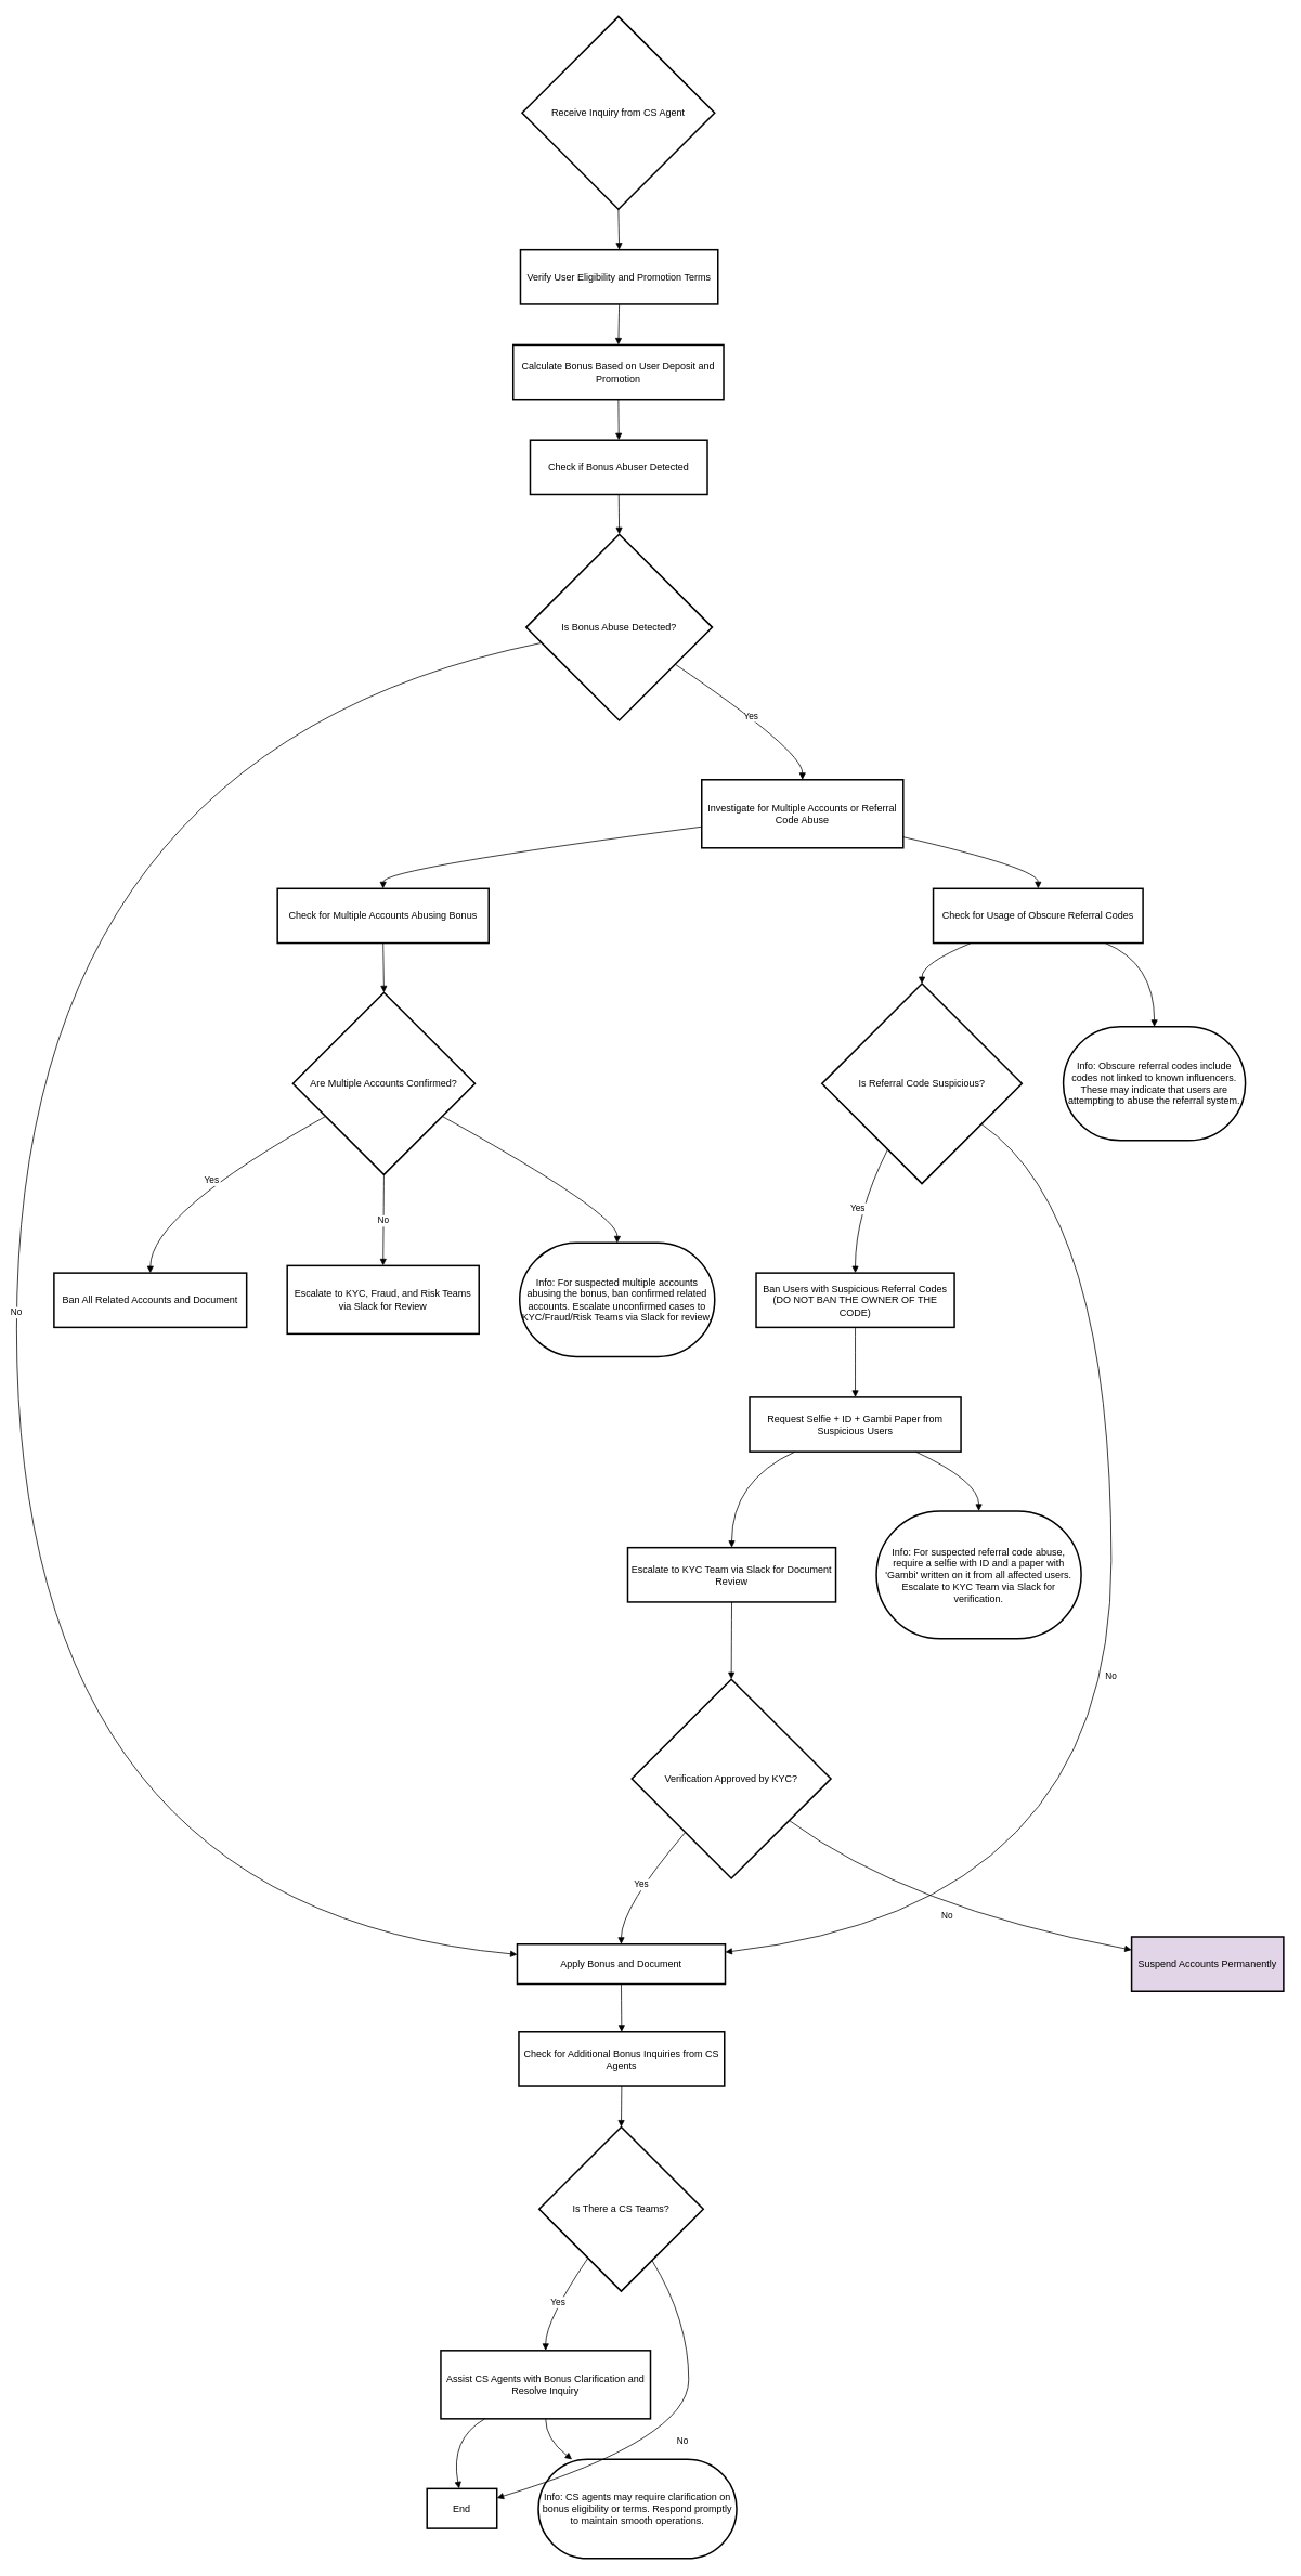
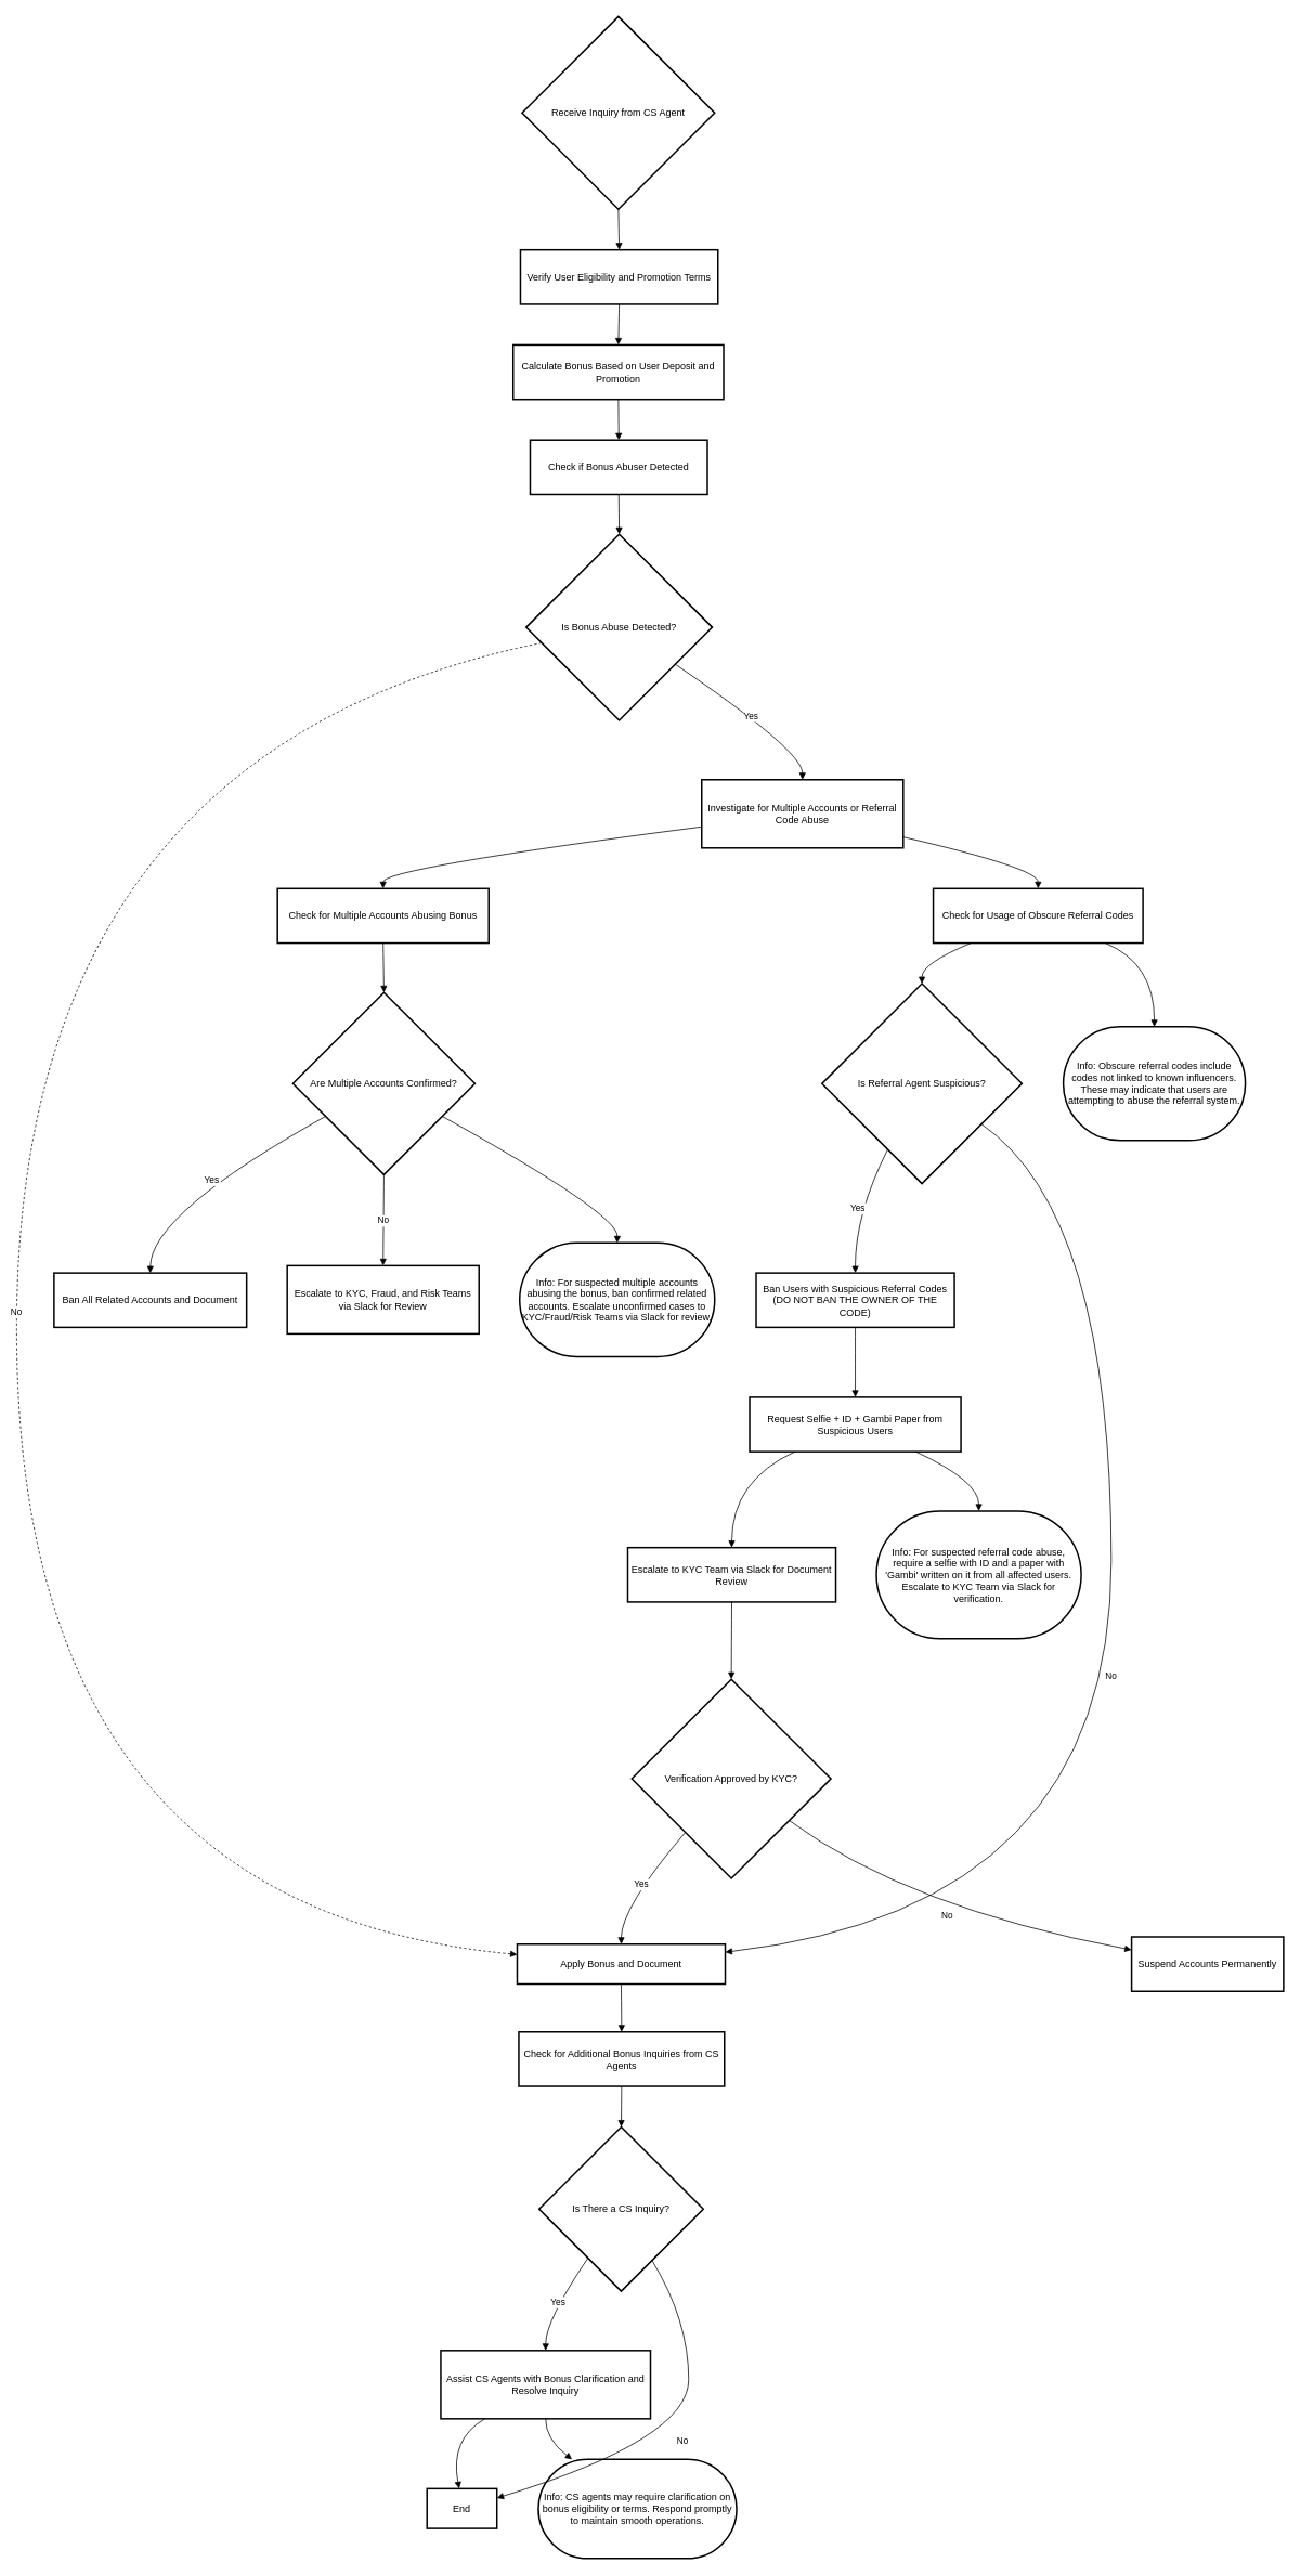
  <mxCell id="0" />
  <mxCell id="1" parent="0" />
  <mxCell id="2" value="Receive Inquiry from CS Agent" style="rhombus;strokeWidth=2;whiteSpace=wrap;" parent="1" vertex="1"><mxGeometry x="642" y="20" width="237" height="237" as="geometry" /></mxCell>
  <mxCell id="3" value="Verify User Eligibility and Promotion Terms" style="whiteSpace=wrap;strokeWidth=2;" parent="1" vertex="1"><mxGeometry x="640" y="307" width="243" height="67" as="geometry" /></mxCell>
  <mxCell id="4" value="Calculate Bonus Based on User Deposit and Promotion" style="whiteSpace=wrap;strokeWidth=2;" parent="1" vertex="1"><mxGeometry x="631" y="424" width="259" height="67" as="geometry" /></mxCell>
  <mxCell id="5" value="Check if Bonus Abuser Detected" style="whiteSpace=wrap;strokeWidth=2;" parent="1" vertex="1"><mxGeometry x="652" y="541" width="218" height="67" as="geometry" /></mxCell>
  <mxCell id="6" value="Is Bonus Abuse Detected?" style="rhombus;strokeWidth=2;whiteSpace=wrap;" parent="1" vertex="1"><mxGeometry x="647" y="657" width="229" height="229" as="geometry" /></mxCell>
  <mxCell id="7" value="Apply Bonus and Document" style="whiteSpace=wrap;strokeWidth=2;" parent="1" vertex="1"><mxGeometry x="636" y="2392" width="256" height="49" as="geometry" /></mxCell>
  <mxCell id="8" value="Investigate for Multiple Accounts or Referral Code Abuse" style="whiteSpace=wrap;strokeWidth=2;" parent="1" vertex="1"><mxGeometry x="863" y="959" width="248" height="84" as="geometry" /></mxCell>
  <mxCell id="9" value="Check for Multiple Accounts Abusing Bonus" style="whiteSpace=wrap;strokeWidth=2;" parent="1" vertex="1"><mxGeometry x="341" y="1093" width="260" height="67" as="geometry" /></mxCell>
  <mxCell id="10" value="Are Multiple Accounts Confirmed?" style="rhombus;strokeWidth=2;whiteSpace=wrap;" parent="1" vertex="1"><mxGeometry x="360" y="1221" width="224" height="224" as="geometry" /></mxCell>
  <mxCell id="11" value="Ban All Related Accounts and Document" style="whiteSpace=wrap;strokeWidth=2;" parent="1" vertex="1"><mxGeometry x="66" y="1566" width="237" height="67" as="geometry" /></mxCell>
  <mxCell id="12" value="Escalate to KYC, Fraud, and Risk Teams via Slack for Review" style="whiteSpace=wrap;strokeWidth=2;" parent="1" vertex="1"><mxGeometry x="353" y="1557" width="236" height="84" as="geometry" /></mxCell>
  <mxCell id="13" value="Check for Usage of Obscure Referral Codes" style="whiteSpace=wrap;strokeWidth=2;" parent="1" vertex="1"><mxGeometry x="1148" y="1093" width="258" height="67" as="geometry" /></mxCell>
- <mxCell id="14" value="Is Referral Code Suspicious?" style="rhombus;strokeWidth=2;whiteSpace=wrap;" parent="1" vertex="1"><mxGeometry x="1011" y="1210" width="246" height="246" as="geometry" /></mxCell>
+ <mxCell id="14" value="Is Referral Agent Suspicious?" style="rhombus;strokeWidth=2;whiteSpace=wrap;" parent="1" vertex="1"><mxGeometry x="1011" y="1210" width="246" height="246" as="geometry" /></mxCell>
  <mxCell id="15" value="Ban Users with Suspicious Referral Codes&#10;(DO NOT BAN THE OWNER OF THE CODE)" style="whiteSpace=wrap;strokeWidth=2;" parent="1" vertex="1"><mxGeometry x="930" y="1566" width="244" height="67" as="geometry" /></mxCell>
  <mxCell id="16" value="Request Selfie + ID + Gambi Paper from Suspicious Users" style="whiteSpace=wrap;strokeWidth=2;" parent="1" vertex="1"><mxGeometry x="922" y="1719" width="260" height="67" as="geometry" /></mxCell>
  <mxCell id="17" value="Escalate to KYC Team via Slack for Document Review" style="whiteSpace=wrap;strokeWidth=2;" parent="1" vertex="1"><mxGeometry x="772" y="1904" width="256" height="67" as="geometry" /></mxCell>
  <mxCell id="18" value="Verification Approved by KYC?" style="rhombus;strokeWidth=2;whiteSpace=wrap;" parent="1" vertex="1"><mxGeometry x="777" y="2066" width="245" height="245" as="geometry" /></mxCell>
- <mxCell id="19" value="Suspend Accounts Permanently" style="whiteSpace=wrap;strokeWidth=2;fillColor=#e1d5e7;" parent="1" vertex="1"><mxGeometry x="1392" y="2383" width="187" height="67" as="geometry" /></mxCell>
+ <mxCell id="19" value="Suspend Accounts Permanently" style="whiteSpace=wrap;strokeWidth=2;" parent="1" vertex="1"><mxGeometry x="1392" y="2383" width="187" height="67" as="geometry" /></mxCell>
  <mxCell id="20" value="Check for Additional Bonus Inquiries from CS Agents" style="whiteSpace=wrap;strokeWidth=2;" parent="1" vertex="1"><mxGeometry x="638" y="2500" width="253" height="67" as="geometry" /></mxCell>
- <mxCell id="21" value="Is There a CS Teams?" style="rhombus;strokeWidth=2;whiteSpace=wrap;" parent="1" vertex="1"><mxGeometry x="663" y="2617" width="202" height="202" as="geometry" /></mxCell>
+ <mxCell id="21" value="Is There a CS Inquiry?" style="rhombus;strokeWidth=2;whiteSpace=wrap;" parent="1" vertex="1"><mxGeometry x="663" y="2617" width="202" height="202" as="geometry" /></mxCell>
  <mxCell id="22" value="Assist CS Agents with Bonus Clarification and Resolve Inquiry" style="whiteSpace=wrap;strokeWidth=2;" parent="1" vertex="1"><mxGeometry x="542" y="2892" width="258" height="84" as="geometry" /></mxCell>
  <mxCell id="23" value="End" style="whiteSpace=wrap;strokeWidth=2;" parent="1" vertex="1"><mxGeometry x="525" y="3062" width="86" height="49" as="geometry" /></mxCell>
  <mxCell id="24" value="Info: For suspected multiple accounts abusing the bonus, ban confirmed related accounts. Escalate unconfirmed cases to KYC/Fraud/Risk Teams via Slack for review." style="rounded=1;whiteSpace=wrap;arcSize=50;strokeWidth=2;" parent="1" vertex="1"><mxGeometry x="639" y="1529" width="240" height="140" as="geometry" /></mxCell>
  <mxCell id="25" value="Info: Obscure referral codes include codes not linked to known influencers. These may indicate that users are attempting to abuse the referral system." style="rounded=1;whiteSpace=wrap;arcSize=50;strokeWidth=2;" parent="1" vertex="1"><mxGeometry x="1308" y="1263" width="224" height="140" as="geometry" /></mxCell>
  <mxCell id="26" value="Info: For suspected referral code abuse, require a selfie with ID and a paper with 'Gambi' written on it from all affected users. Escalate to KYC Team via Slack for verification." style="rounded=1;whiteSpace=wrap;arcSize=50;strokeWidth=2;" parent="1" vertex="1"><mxGeometry x="1078" y="1859" width="252" height="157" as="geometry" /></mxCell>
  <mxCell id="27" value="Info: CS agents may require clarification on bonus eligibility or terms. Respond promptly to maintain smooth operations." style="rounded=1;whiteSpace=wrap;arcSize=50;strokeWidth=2;" parent="1" vertex="1"><mxGeometry x="662" y="3026" width="244" height="122" as="geometry" /></mxCell>
  <mxCell id="28" value="" style="curved=1;startArrow=none;endArrow=block;exitX=0.5;exitY=1;entryX=0.5;entryY=0;rounded=0;" parent="1" source="2" target="3" edge="1"><mxGeometry relative="1" as="geometry"><Array as="points" /></mxGeometry></mxCell>
  <mxCell id="29" value="" style="curved=1;startArrow=none;endArrow=block;exitX=0.5;exitY=1;entryX=0.5;entryY=0;rounded=0;" parent="1" source="3" target="4" edge="1"><mxGeometry relative="1" as="geometry"><Array as="points" /></mxGeometry></mxCell>
  <mxCell id="30" value="" style="curved=1;startArrow=none;endArrow=block;exitX=0.5;exitY=0.99;entryX=0.5;entryY=-0.01;rounded=0;" parent="1" source="4" target="5" edge="1"><mxGeometry relative="1" as="geometry"><Array as="points" /></mxGeometry></mxCell>
  <mxCell id="31" value="" style="curved=1;startArrow=none;endArrow=block;exitX=0.5;exitY=0.99;entryX=0.5;entryY=0;rounded=0;" parent="1" source="5" target="6" edge="1"><mxGeometry relative="1" as="geometry"><Array as="points" /></mxGeometry></mxCell>
- <mxCell id="32" value="No" style="curved=1;startArrow=none;endArrow=block;exitX=0;exitY=0.6;entryX=0;entryY=0.26;rounded=0;" parent="1" source="6" target="7" edge="1"><mxGeometry relative="1" as="geometry"><Array as="points"><mxPoint x="20" y="923" /><mxPoint x="20" y="2347" /></Array></mxGeometry></mxCell>
+ <mxCell id="32" value="No" style="curved=1;startArrow=none;endArrow=block;exitX=0;exitY=0.6;entryX=0;entryY=0.26;rounded=0;dashed=1;" parent="1" source="6" target="7" edge="1"><mxGeometry relative="1" as="geometry"><Array as="points"><mxPoint x="20" y="923" /><mxPoint x="20" y="2347" /></Array></mxGeometry></mxCell>
  <mxCell id="33" value="Yes" style="curved=1;startArrow=none;endArrow=block;exitX=1;exitY=0.83;entryX=0.5;entryY=0;rounded=0;" parent="1" source="6" target="8" edge="1"><mxGeometry relative="1" as="geometry"><Array as="points"><mxPoint x="987" y="923" /></Array></mxGeometry></mxCell>
  <mxCell id="34" value="" style="curved=1;startArrow=none;endArrow=block;exitX=0;exitY=0.69;entryX=0.5;entryY=0;rounded=0;" parent="1" source="8" target="9" edge="1"><mxGeometry relative="1" as="geometry"><Array as="points"><mxPoint x="471" y="1068" /></Array></mxGeometry></mxCell>
  <mxCell id="35" value="" style="curved=1;startArrow=none;endArrow=block;exitX=0.5;exitY=1;entryX=0.5;entryY=0;rounded=0;" parent="1" source="9" target="10" edge="1"><mxGeometry relative="1" as="geometry"><Array as="points" /></mxGeometry></mxCell>
  <mxCell id="36" value="Yes" style="curved=1;startArrow=none;endArrow=block;exitX=0;exitY=0.78;entryX=0.5;entryY=0;rounded=0;" parent="1" source="10" target="11" edge="1"><mxGeometry relative="1" as="geometry"><Array as="points"><mxPoint x="185" y="1493" /></Array></mxGeometry></mxCell>
  <mxCell id="37" value="No" style="curved=1;startArrow=none;endArrow=block;exitX=0.5;exitY=1;entryX=0.5;entryY=0;rounded=0;" parent="1" source="10" target="12" edge="1"><mxGeometry relative="1" as="geometry"><Array as="points" /></mxGeometry></mxCell>
  <mxCell id="38" value="" style="curved=1;startArrow=none;endArrow=block;exitX=1;exitY=0.84;entryX=0.5;entryY=0;rounded=0;" parent="1" source="8" target="13" edge="1"><mxGeometry relative="1" as="geometry"><Array as="points"><mxPoint x="1277" y="1068" /></Array></mxGeometry></mxCell>
  <mxCell id="39" value="" style="curved=1;startArrow=none;endArrow=block;exitX=0.18;exitY=1;entryX=0.5;entryY=0;rounded=0;" parent="1" source="13" target="14" edge="1"><mxGeometry relative="1" as="geometry"><Array as="points"><mxPoint x="1134" y="1185" /></Array></mxGeometry></mxCell>
  <mxCell id="40" value="Yes" style="curved=1;startArrow=none;endArrow=block;exitX=0.24;exitY=1;entryX=0.5;entryY=0;rounded=0;" parent="1" source="14" target="15" edge="1"><mxGeometry relative="1" as="geometry"><Array as="points"><mxPoint x="1052" y="1493" /></Array></mxGeometry></mxCell>
  <mxCell id="41" value="No" style="curved=1;startArrow=none;endArrow=block;exitX=1;exitY=0.84;entryX=1;entryY=0.2;rounded=0;" parent="1" source="14" target="7" edge="1"><mxGeometry relative="1" as="geometry"><Array as="points"><mxPoint x="1367" y="1493" /><mxPoint x="1367" y="2347" /></Array></mxGeometry></mxCell>
  <mxCell id="42" value="" style="curved=1;startArrow=none;endArrow=block;exitX=0.5;exitY=0.99;entryX=0.5;entryY=0;rounded=0;" parent="1" source="15" target="16" edge="1"><mxGeometry relative="1" as="geometry"><Array as="points" /></mxGeometry></mxCell>
  <mxCell id="43" value="" style="curved=1;startArrow=none;endArrow=block;exitX=0.22;exitY=0.99;entryX=0.5;entryY=0;rounded=0;" parent="1" source="16" target="17" edge="1"><mxGeometry relative="1" as="geometry"><Array as="points"><mxPoint x="900" y="1822" /></Array></mxGeometry></mxCell>
  <mxCell id="44" value="" style="curved=1;startArrow=none;endArrow=block;exitX=0.5;exitY=0.99;entryX=0.5;entryY=0;rounded=0;" parent="1" source="17" target="18" edge="1"><mxGeometry relative="1" as="geometry"><Array as="points" /></mxGeometry></mxCell>
  <mxCell id="45" value="Yes" style="curved=1;startArrow=none;endArrow=block;exitX=0.07;exitY=1;entryX=0.5;entryY=0.01;rounded=0;" parent="1" source="18" target="7" edge="1"><mxGeometry relative="1" as="geometry"><Array as="points"><mxPoint x="764" y="2347" /></Array></mxGeometry></mxCell>
  <mxCell id="46" value="No" style="curved=1;startArrow=none;endArrow=block;exitX=1;exitY=0.86;entryX=0;entryY=0.24;rounded=0;" parent="1" source="18" target="19" edge="1"><mxGeometry relative="1" as="geometry"><Array as="points"><mxPoint x="1116" y="2347" /></Array></mxGeometry></mxCell>
  <mxCell id="47" value="" style="curved=1;startArrow=none;endArrow=block;exitX=0.5;exitY=1.01;entryX=0.5;entryY=0;rounded=0;" parent="1" source="7" target="20" edge="1"><mxGeometry relative="1" as="geometry"><Array as="points" /></mxGeometry></mxCell>
  <mxCell id="48" value="" style="curved=1;startArrow=none;endArrow=block;exitX=0.5;exitY=1;entryX=0.5;entryY=0;rounded=0;" parent="1" source="20" target="21" edge="1"><mxGeometry relative="1" as="geometry"><Array as="points" /></mxGeometry></mxCell>
  <mxCell id="49" value="Yes" style="curved=1;startArrow=none;endArrow=block;exitX=0.16;exitY=1;entryX=0.5;entryY=-0.01;rounded=0;" parent="1" source="21" target="22" edge="1"><mxGeometry relative="1" as="geometry"><Array as="points"><mxPoint x="671" y="2855" /></Array></mxGeometry></mxCell>
  <mxCell id="50" value="No" style="curved=1;startArrow=none;endArrow=block;exitX=0.8;exitY=1;entryX=1.01;entryY=0.23;rounded=0;" parent="1" source="21" target="23" edge="1"><mxGeometry relative="1" as="geometry"><Array as="points"><mxPoint x="847" y="2855" /><mxPoint x="847" y="3001" /></Array></mxGeometry></mxCell>
  <mxCell id="51" value="" style="curved=1;startArrow=none;endArrow=block;exitX=0.21;exitY=1;entryX=0.46;entryY=0;rounded=0;" parent="1" source="22" target="23" edge="1"><mxGeometry relative="1" as="geometry"><Array as="points"><mxPoint x="553" y="3001" /></Array></mxGeometry></mxCell>
  <mxCell id="52" value="" style="curved=1;startArrow=none;endArrow=block;exitX=1;exitY=0.78;entryX=0.5;entryY=0;rounded=0;" parent="1" source="10" target="24" edge="1"><mxGeometry relative="1" as="geometry"><Array as="points"><mxPoint x="760" y="1493" /></Array></mxGeometry></mxCell>
  <mxCell id="53" value="" style="curved=1;startArrow=none;endArrow=block;exitX=0.82;exitY=1;entryX=0.5;entryY=0;rounded=0;" parent="1" source="13" target="25" edge="1"><mxGeometry relative="1" as="geometry"><Array as="points"><mxPoint x="1420" y="1185" /></Array></mxGeometry></mxCell>
  <mxCell id="54" value="" style="curved=1;startArrow=none;endArrow=block;exitX=0.78;exitY=0.99;entryX=0.5;entryY=0;rounded=0;" parent="1" source="16" target="26" edge="1"><mxGeometry relative="1" as="geometry"><Array as="points"><mxPoint x="1204" y="1822" /></Array></mxGeometry></mxCell>
  <mxCell id="55" value="" style="curved=1;startArrow=none;endArrow=block;exitX=0.5;exitY=1;entryX=0.17;entryY=0;rounded=0;" parent="1" source="22" target="27" edge="1"><mxGeometry relative="1" as="geometry"><Array as="points"><mxPoint x="671" y="3001" /></Array></mxGeometry></mxCell>
